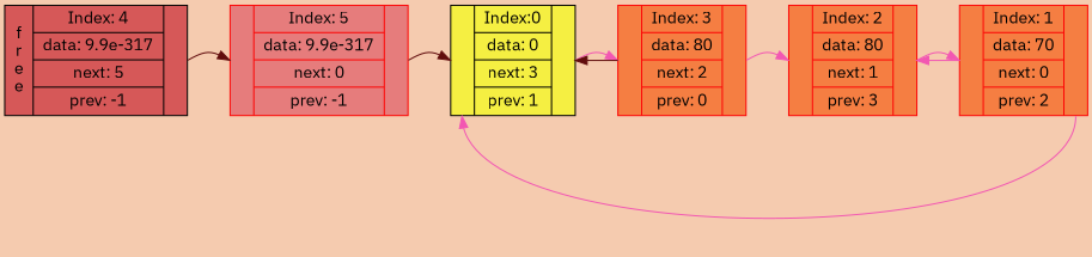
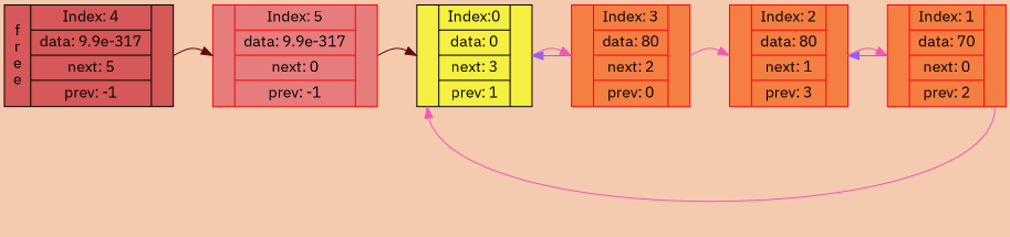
  digraph {
    bgcolor="#f5cbaf"
    fontname="IBM Plex Sans"
    rankdir=LR
    node [color="#fc0505" fillcolor="#f57e42" fontname="IBM Plex Sans" shape=record style=filled]
    edge [color=invis constraint=true fontcolor=blue fontname="IBM Plex Sans" fontsize=12 headport=prev splines=none tailport=next weight=1000]
    n1 [color="#000000" fillcolor="#f5ef42" label="{ <prev> | {Index:0 | data: 0 | next: 3 | prev: 1} | <next> }"]
    n2 [label="{ <prev> | { Index: 3 | data: 80 | next: 2 | prev: 0 }  | <next> }"]
    n3 [label="{ <prev> | { Index: 2 | data: 80 | next: 1 | prev: 3 }  | <next> }"]
    n4 [label="{ <prev> | { Index: 1 | data: 70 | next: 0 | prev: 2 }  | <next> }"]
    n5 [color="#000000" fillcolor="#d65858" label="{ <prev> f\nr\ne\ne | { Index: 4 | data: 9.9e-317 | next: 5 | prev: -1 }  | <next> }"]
    n6 [fillcolor="#e67c7c" label="{ <prev> | { Index: 5 | data: 9.9e-317 | next: 0 | prev: -1 }  | <next> }"]
    n1 -> n2 [constraint=false]
    n1 -> n2 [color="#f257b2"]
-   n2 -> n1 [color="#610c0c" headport=next tailport=prev weight=0]
+   n2 -> n1 [color="#9560f0" headport=next tailport=prev weight=0]
    n2 -> n3 [constraint=false]
    n2 -> n3 [color="#f257b2" weight=100]
    n3 -> n4 [constraint=false]
    n3 -> n4 [color="#f257b2" weight=100]
    n4 -> n1 [constraint=false weight=0]
    n4 -> n1 [color="#f257b2" weight=0]
-   n4 -> n3 [color="#f257b2" headport=next tailport=prev weight=50]
+   n4 -> n3 [color="#9560f0" headport=next tailport=prev weight=50]
    n5 -> n6 [constraint=false]
    n5 -> n6 [color="#610c0c" weight=100]
    n6 -> n1 [constraint=false weight=0]
    n6 -> n1 [color="#610c0c" weight=0]
  }
